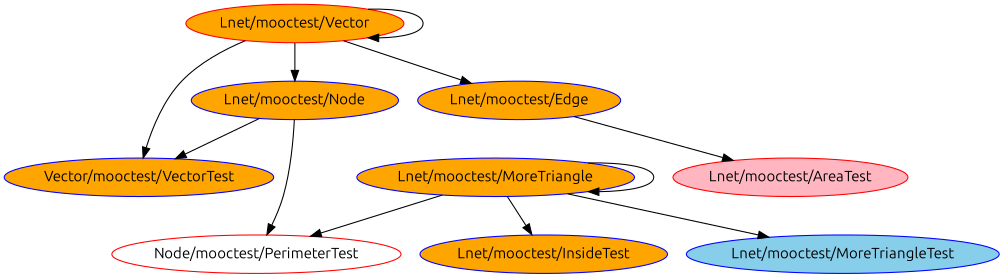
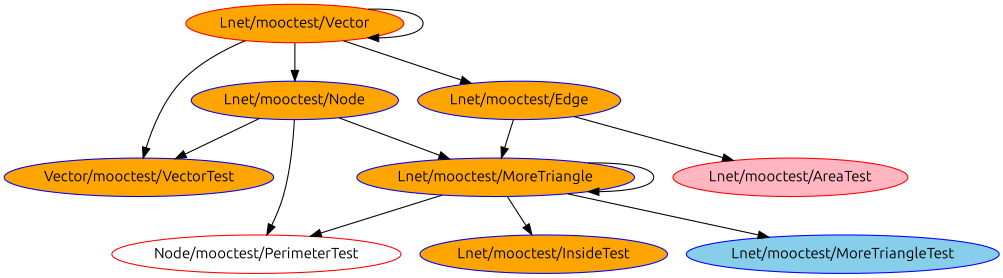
  digraph {
    fontname=Ubuntu
    node [color=blue fillcolor=orange fontname=Ubuntu style=filled]
    edge [fontname=Ubuntu]
    "Lnet/mooctest/Vector" [color=red]
    "Lnet/mooctest/Node"
    "Lnet/mooctest/Edge"
    n4 [label="Vector/mooctest/VectorTest"]
    "Lnet/mooctest/MoreTriangle"
    n6 [color=red fillcolor=white label="Node/mooctest/PerimeterTest"]
    "Lnet/mooctest/AreaTest" [color=red fillcolor=lightpink]
    "Lnet/mooctest/InsideTest"
    "Lnet/mooctest/MoreTriangleTest" [fillcolor=skyblue]
    "Lnet/mooctest/Vector" -> "Lnet/mooctest/Vector"
    "Lnet/mooctest/Vector" -> "Lnet/mooctest/Node"
    "Lnet/mooctest/Vector" -> "Lnet/mooctest/Edge"
    "Lnet/mooctest/Vector" -> n4
    "Lnet/mooctest/Node" -> n4
+   "Lnet/mooctest/Node" -> "Lnet/mooctest/MoreTriangle"
    "Lnet/mooctest/Node" -> n6
+   "Lnet/mooctest/Edge" -> "Lnet/mooctest/MoreTriangle"
    "Lnet/mooctest/Edge" -> "Lnet/mooctest/AreaTest"
    "Lnet/mooctest/MoreTriangle" -> "Lnet/mooctest/MoreTriangle"
    "Lnet/mooctest/MoreTriangle" -> n6
    "Lnet/mooctest/MoreTriangle" -> "Lnet/mooctest/InsideTest"
    "Lnet/mooctest/MoreTriangle" -> "Lnet/mooctest/MoreTriangleTest"
  }
